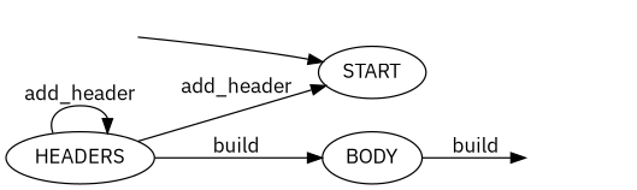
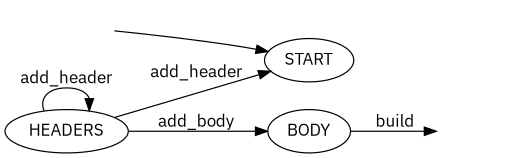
  strict digraph {
    fontname="IBM Plex Sans"
    rankdir=LR
    node [fontname="IBM Plex Sans"]
    edge [fontname="IBM Plex Sans"]
    _start_ [color="#FFFFFF" fontcolor="#FFFFFF"]
    START
    _end_ [color="#FFFFFF" fontcolor="#FFFFFF"]
    HEADERS
    BODY
    _start_ -> START
    HEADERS -> START [label=add_header]
    HEADERS -> HEADERS [label=add_header]
-   HEADERS -> BODY [label=build]
+   HEADERS -> BODY [label=add_body]
    BODY -> _end_ [label=build]
  }
